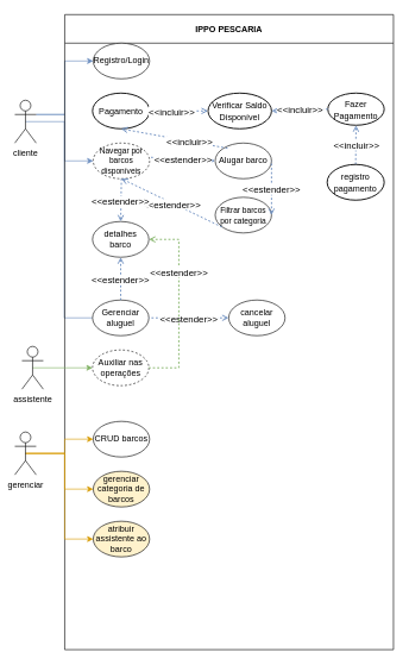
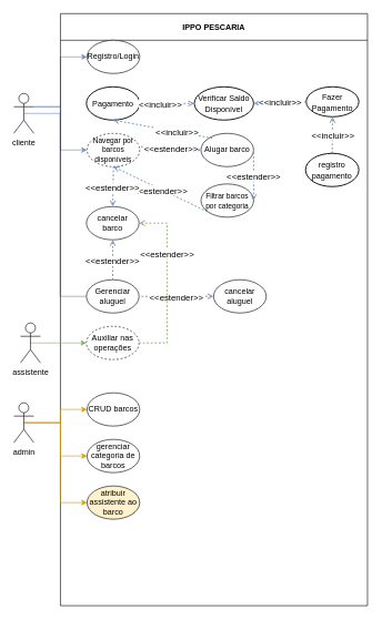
  <mxCell id="0" />
  <mxCell id="1" parent="0" />
  <mxCell id="2" style="edgeStyle=orthogonalEdgeStyle;rounded=0;orthogonalLoop=1;jettySize=auto;html=1;exitX=1;exitY=0.333;exitDx=0;exitDy=0;exitPerimeter=0;entryX=0;entryY=0.5;entryDx=0;entryDy=0;fillColor=#dae8fc;strokeColor=#6c8ebf;" edge="1" parent="1" source="5" target="7"><mxGeometry relative="1" as="geometry" /></mxCell>
  <mxCell id="3" style="edgeStyle=orthogonalEdgeStyle;rounded=0;orthogonalLoop=1;jettySize=auto;html=1;exitX=1;exitY=0.333;exitDx=0;exitDy=0;exitPerimeter=0;entryX=0;entryY=0.5;entryDx=0;entryDy=0;fillColor=#dae8fc;strokeColor=#6c8ebf;" edge="1" parent="1" source="5" target="19"><mxGeometry relative="1" as="geometry" /></mxCell>
  <mxCell id="4" style="edgeStyle=orthogonalEdgeStyle;rounded=0;orthogonalLoop=1;jettySize=auto;html=1;exitX=0.5;exitY=0.5;exitDx=0;exitDy=0;exitPerimeter=0;entryX=0;entryY=0.5;entryDx=0;entryDy=0;fillColor=#dae8fc;strokeColor=#6c8ebf;endArrow=none;" edge="1" parent="1" source="5" target="20"><mxGeometry relative="1" as="geometry" /></mxCell>
  <mxCell id="5" value="&lt;div&gt;cliente&lt;/div&gt;" style="shape=umlActor;verticalLabelPosition=bottom;verticalAlign=top;html=1;outlineConnect=0;" vertex="1" parent="1"><mxGeometry x="20" y="140" width="30" height="60" as="geometry" /></mxCell>
  <mxCell id="6" value="IPPO PESCARIA" style="swimlane;startSize=40;" vertex="1" parent="1"><mxGeometry x="90" y="20" width="461" height="890" as="geometry" /></mxCell>
  <mxCell id="7" value="Registro/Login" style="ellipse;whiteSpace=wrap;html=1;" vertex="1" parent="6"><mxGeometry x="40" y="40" width="79" height="50" as="geometry" /></mxCell>
  <mxCell id="8" value="&lt;font style=&quot;font-size: 12px;&quot;&gt;Pagamento&lt;/font&gt;" style="html=1;overflow=block;blockSpacing=1;whiteSpace=wrap;ellipse;fontSize=13;spacing=3.8;strokeOpacity=100;strokeWidth=1.5;lucidId=-QLfAHGFGLRY;" vertex="1" parent="6"><mxGeometry x="39" y="110" width="80" height="50" as="geometry" /></mxCell>
  <mxCell id="9" value="&lt;font style=&quot;font-size: 12px;&quot;&gt;Fazer Pagamento&lt;/font&gt;" style="html=1;overflow=block;blockSpacing=1;whiteSpace=wrap;ellipse;fontSize=13;spacing=3.8;strokeOpacity=100;fillOpacity=100;fillColor=#ffffff;strokeWidth=1.5;lucidId=-QLfUkqdqKEn;" vertex="1" parent="6"><mxGeometry x="369" y="110" width="79" height="45" as="geometry" /></mxCell>
  <mxCell id="10" value="" style="html=1;jettySize=18;whiteSpace=wrap;fontSize=13;fontFamily=Helvetica;dashed=1;fixDash=1;strokeWidth=1.5;rounded=0;startArrow=none;endArrow=open;exitX=1;exitY=0.5;entryX=0;entryY=0.5;lucidId=-QLfDt1A.oGW;entryDx=0;entryDy=0;exitDx=0;exitDy=0;fillColor=#dae8fc;strokeColor=#6c8ebf;" edge="1" parent="6" source="8" target="12"><mxGeometry width="100" height="100" relative="1" as="geometry"><Array as="points" /></mxGeometry></mxCell>
  <mxCell id="11" value="&amp;lt;&amp;lt;incluir&amp;gt;&amp;gt;" style="text;html=1;resizable=0;labelBackgroundColor=default;align=center;verticalAlign=middle;fontSize=13;" vertex="1" parent="10"><mxGeometry x="-0.269" relative="1" as="geometry" /></mxCell>
  <mxCell id="12" value="&lt;font style=&quot;font-size: 12px;&quot;&gt;Verificar Saldo Disponível &lt;/font&gt;" style="html=1;overflow=block;blockSpacing=1;whiteSpace=wrap;ellipse;fontSize=13;fontFamily=Helvetica;spacing=3.8;fillOpacity=100;strokeWidth=1.5;lucidId=-QLfYs.4DHQ9;" vertex="1" parent="6"><mxGeometry x="201" y="110" width="89" height="50" as="geometry" /></mxCell>
  <mxCell id="13" value="" style="html=1;jettySize=18;whiteSpace=wrap;fontSize=13;fontFamily=Helvetica;dashed=1;fixDash=1;strokeWidth=1.5;rounded=0;startArrow=none;endArrow=open;exitX=0;exitY=0.5;entryX=1;entryY=0.5;lucidId=-QLfZTgpGPkO;exitDx=0;exitDy=0;entryDx=0;entryDy=0;fillColor=#dae8fc;strokeColor=#6c8ebf;" edge="1" parent="6" source="9" target="12"><mxGeometry width="100" height="100" relative="1" as="geometry"><Array as="points" /></mxGeometry></mxCell>
  <mxCell id="14" value="&amp;lt;&amp;lt;incluir&amp;gt;&amp;gt;" style="text;html=1;resizable=0;labelBackgroundColor=default;align=center;verticalAlign=middle;fontSize=13;" vertex="1" parent="13"><mxGeometry relative="1" as="geometry" /></mxCell>
  <mxCell id="15" value="" style="html=1;jettySize=18;whiteSpace=wrap;fontSize=13;fontFamily=Helvetica;dashed=1;fixDash=1;strokeWidth=1.5;rounded=0;startArrow=none;endArrow=open;entryX=0.5;entryY=1;lucidId=-QLfZTgpGPkO;entryDx=0;entryDy=0;exitX=0.5;exitY=0;exitDx=0;exitDy=0;fillColor=#dae8fc;strokeColor=#6c8ebf;" edge="1" parent="6" source="17" target="9"><mxGeometry width="100" height="100" relative="1" as="geometry"><Array as="points" /><mxPoint x="141" y="268" as="sourcePoint" /><mxPoint x="154" y="240" as="targetPoint" /></mxGeometry></mxCell>
  <mxCell id="16" value="&amp;lt;&amp;lt;incluir&amp;gt;&amp;gt;" style="text;html=1;resizable=0;labelBackgroundColor=default;align=center;verticalAlign=middle;fontSize=13;" vertex="1" parent="15"><mxGeometry relative="1" as="geometry" /></mxCell>
  <mxCell id="17" value="&lt;font style=&quot;font-size: 12px;&quot;&gt;registro pagamento&lt;/font&gt;" style="html=1;overflow=block;blockSpacing=1;whiteSpace=wrap;ellipse;fontSize=13;spacing=3.8;strokeOpacity=100;strokeWidth=1.5;lucidId=-QLfAHGFGLRY;" vertex="1" parent="6"><mxGeometry x="368" y="210" width="80" height="50" as="geometry" /></mxCell>
  <mxCell id="18" value="CRUD barcos" style="ellipse;whiteSpace=wrap;html=1;" vertex="1" parent="6"><mxGeometry x="40" y="570" width="79" height="50" as="geometry" /></mxCell>
  <mxCell id="19" value="&lt;font style=&quot;font-size: 11px;&quot;&gt;Navegar por barcos disponíveis&lt;/font&gt;" style="ellipse;whiteSpace=wrap;html=1;dashed=1;" vertex="1" parent="6"><mxGeometry x="40" y="180" width="79" height="50" as="geometry" /></mxCell>
  <mxCell id="20" value="&lt;div&gt;Gerenciar aluguel&lt;/div&gt;" style="ellipse;whiteSpace=wrap;html=1;" vertex="1" parent="6"><mxGeometry x="39" y="400" width="79" height="50" as="geometry" /></mxCell>
  <mxCell id="21" value="&lt;font style=&quot;font-size: 11px;&quot;&gt;Filtrar barcos por categoria&lt;/font&gt;" style="ellipse;whiteSpace=wrap;html=1;" vertex="1" parent="6"><mxGeometry x="211" y="256" width="79" height="50" as="geometry" /></mxCell>
  <mxCell id="22" value="Alugar barco" style="ellipse;whiteSpace=wrap;html=1;" vertex="1" parent="6"><mxGeometry x="211" y="180" width="79" height="50" as="geometry" /></mxCell>
- <mxCell id="23" value="gerenciar categoria de barcos" style="ellipse;whiteSpace=wrap;html=1;fillColor=#fff2cc;" vertex="1" parent="6"><mxGeometry x="40" y="640" width="79" height="50" as="geometry" /></mxCell>
+ <mxCell id="23" value="gerenciar categoria de barcos" style="ellipse;whiteSpace=wrap;html=1;" vertex="1" parent="6"><mxGeometry x="40" y="640" width="79" height="50" as="geometry" /></mxCell>
  <mxCell id="24" value="atribuir assistente ao barco" style="ellipse;whiteSpace=wrap;html=1;fillColor=#fff2cc;" vertex="1" parent="6"><mxGeometry x="40" y="710" width="79" height="50" as="geometry" /></mxCell>
  <mxCell id="25" value="" style="html=1;jettySize=18;whiteSpace=wrap;fontSize=13;fontFamily=Helvetica;dashed=1;fixDash=1;strokeWidth=1.5;rounded=0;startArrow=open;endArrow=none;entryX=1.025;entryY=0.4;lucidId=-QLfVjVocDoM;entryDx=0;entryDy=0;entryPerimeter=0;exitX=0;exitY=0.5;exitDx=0;exitDy=0;fillColor=#dae8fc;strokeColor=#6c8ebf;" edge="1" parent="6" source="22" target="19"><mxGeometry width="100" height="100" relative="1" as="geometry"><Array as="points" /><mxPoint x="160" y="240" as="sourcePoint" /><mxPoint x="252.28" y="462" as="targetPoint" /></mxGeometry></mxCell>
  <mxCell id="26" value="&amp;lt;&amp;lt;estender&amp;gt;&amp;gt;" style="text;html=1;resizable=0;labelBackgroundColor=default;align=center;verticalAlign=middle;fontSize=13;" vertex="1" parent="25"><mxGeometry relative="1" as="geometry"><mxPoint x="-1" y="1" as="offset" /></mxGeometry></mxCell>
  <mxCell id="27" value="" style="html=1;jettySize=18;whiteSpace=wrap;fontSize=13;fontFamily=Helvetica;dashed=1;fixDash=1;strokeWidth=1.5;rounded=0;startArrow=none;endArrow=open;exitX=0.219;exitY=0.146;lucidId=-QLfDt1A.oGW;exitDx=0;exitDy=0;exitPerimeter=0;entryX=0.5;entryY=1;entryDx=0;entryDy=0;fillColor=#dae8fc;strokeColor=#6c8ebf;" edge="1" parent="6" source="22" target="8"><mxGeometry width="100" height="100" relative="1" as="geometry"><Array as="points" /><mxPoint x="129" y="145" as="sourcePoint" /><mxPoint x="50" y="190" as="targetPoint" /></mxGeometry></mxCell>
  <mxCell id="28" value="&amp;lt;&amp;lt;incluir&amp;gt;&amp;gt;" style="text;html=1;resizable=0;labelBackgroundColor=default;align=center;verticalAlign=middle;fontSize=13;" vertex="1" parent="27"><mxGeometry x="-0.269" relative="1" as="geometry" /></mxCell>
  <mxCell id="29" value="" style="html=1;jettySize=18;whiteSpace=wrap;fontSize=13;fontFamily=Helvetica;dashed=1;fixDash=1;strokeWidth=1.5;rounded=0;startArrow=open;endArrow=none;exitX=0.5;exitY=1;entryX=0;entryY=1;lucidId=-QLfVjVocDoM;entryDx=0;entryDy=0;exitDx=0;exitDy=0;fillColor=#dae8fc;strokeColor=#6c8ebf;" edge="1" parent="6" source="19" target="21"><mxGeometry width="100" height="100" relative="1" as="geometry"><Array as="points" /><mxPoint x="91" y="250" as="sourcePoint" /><mxPoint x="221" y="225" as="targetPoint" /></mxGeometry></mxCell>
  <mxCell id="30" value="&amp;lt;&amp;lt;estender&amp;gt;&amp;gt;" style="text;html=1;resizable=0;labelBackgroundColor=default;align=center;verticalAlign=middle;fontSize=13;" vertex="1" parent="29"><mxGeometry relative="1" as="geometry"><mxPoint x="-1" y="1" as="offset" /></mxGeometry></mxCell>
  <mxCell id="31" value="" style="html=1;jettySize=18;whiteSpace=wrap;fontSize=13;fontFamily=Helvetica;dashed=1;fixDash=1;strokeWidth=1.5;rounded=0;startArrow=open;endArrow=none;exitX=1;exitY=0.5;lucidId=-QLfVjVocDoM;exitDx=0;exitDy=0;entryX=1;entryY=0.5;entryDx=0;entryDy=0;fillColor=#dae8fc;strokeColor=#6c8ebf;" edge="1" parent="6" source="21" target="22"><mxGeometry width="100" height="100" relative="1" as="geometry"><Array as="points" /><mxPoint x="101" y="260" as="sourcePoint" /><mxPoint x="240" y="235" as="targetPoint" /></mxGeometry></mxCell>
  <mxCell id="32" value="&amp;lt;&amp;lt;estender&amp;gt;&amp;gt;" style="text;html=1;resizable=0;labelBackgroundColor=default;align=center;verticalAlign=middle;fontSize=13;" vertex="1" parent="31"><mxGeometry relative="1" as="geometry"><mxPoint x="-1" y="1" as="offset" /></mxGeometry></mxCell>
  <mxCell id="33" value="&lt;div&gt;cancelar aluguel&lt;/div&gt;" style="ellipse;whiteSpace=wrap;html=1;" vertex="1" parent="6"><mxGeometry x="230" y="400" width="79" height="50" as="geometry" /></mxCell>
  <mxCell id="34" value="" style="html=1;jettySize=18;whiteSpace=wrap;fontSize=13;fontFamily=Helvetica;dashed=1;fixDash=1;strokeWidth=1.5;rounded=0;startArrow=open;endArrow=none;exitX=0;exitY=0.5;lucidId=-QLfVjVocDoM;exitDx=0;exitDy=0;entryX=1;entryY=0.5;entryDx=0;entryDy=0;fillColor=#dae8fc;strokeColor=#6c8ebf;" edge="1" parent="6" source="33" target="20"><mxGeometry width="100" height="100" relative="1" as="geometry"><Array as="points" /><mxPoint x="129" y="382" as="sourcePoint" /><mxPoint x="270" y="410" as="targetPoint" /></mxGeometry></mxCell>
  <mxCell id="35" value="&amp;lt;&amp;lt;estender&amp;gt;&amp;gt;" style="text;html=1;resizable=0;labelBackgroundColor=default;align=center;verticalAlign=middle;fontSize=13;" vertex="1" parent="34"><mxGeometry relative="1" as="geometry"><mxPoint x="-1" y="1" as="offset" /></mxGeometry></mxCell>
- <mxCell id="36" value="detalhes barco" style="ellipse;whiteSpace=wrap;html=1;" vertex="1" parent="6"><mxGeometry x="39" y="290" width="79" height="50" as="geometry" /></mxCell>
+ <mxCell id="36" value="cancelar barco" style="ellipse;whiteSpace=wrap;html=1;" vertex="1" parent="6"><mxGeometry x="39" y="290" width="79" height="50" as="geometry" /></mxCell>
  <mxCell id="37" value="" style="html=1;jettySize=18;whiteSpace=wrap;fontSize=13;fontFamily=Helvetica;dashed=1;fixDash=1;strokeWidth=1.5;rounded=0;startArrow=open;endArrow=none;lucidId=-QLfVjVocDoM;entryX=0.5;entryY=0;entryDx=0;entryDy=0;exitX=0.5;exitY=1;exitDx=0;exitDy=0;fillColor=#dae8fc;strokeColor=#6c8ebf;" edge="1" parent="6" source="36" target="20"><mxGeometry width="100" height="100" relative="1" as="geometry"><Array as="points" /><mxPoint x="280" y="430" as="sourcePoint" /><mxPoint x="290" y="375" as="targetPoint" /></mxGeometry></mxCell>
  <mxCell id="38" value="&amp;lt;&amp;lt;estender&amp;gt;&amp;gt;" style="text;html=1;resizable=0;labelBackgroundColor=default;align=center;verticalAlign=middle;fontSize=13;" vertex="1" parent="37"><mxGeometry relative="1" as="geometry"><mxPoint x="-1" y="1" as="offset" /></mxGeometry></mxCell>
  <mxCell id="39" value="Auxiliar nas operações" style="ellipse;whiteSpace=wrap;html=1;dashed=1;" vertex="1" parent="6"><mxGeometry x="39" y="470" width="79" height="50" as="geometry" /></mxCell>
  <mxCell id="40" value="" style="html=1;jettySize=18;whiteSpace=wrap;fontSize=13;fontFamily=Helvetica;dashed=1;fixDash=1;strokeWidth=1.5;rounded=0;startArrow=open;endArrow=none;lucidId=-QLfVjVocDoM;entryX=0.5;entryY=1;entryDx=0;entryDy=0;exitX=0.5;exitY=0;exitDx=0;exitDy=0;fillColor=#dae8fc;strokeColor=#6c8ebf;" edge="1" parent="6" source="36" target="19"><mxGeometry width="100" height="100" relative="1" as="geometry"><Array as="points" /><mxPoint x="89" y="350" as="sourcePoint" /><mxPoint x="89" y="400" as="targetPoint" /></mxGeometry></mxCell>
  <mxCell id="41" value="&amp;lt;&amp;lt;estender&amp;gt;&amp;gt;" style="text;html=1;resizable=0;labelBackgroundColor=default;align=center;verticalAlign=middle;fontSize=13;" vertex="1" parent="40"><mxGeometry relative="1" as="geometry"><mxPoint x="-1" y="1" as="offset" /></mxGeometry></mxCell>
  <mxCell id="42" value="" style="html=1;jettySize=18;whiteSpace=wrap;fontSize=13;fontFamily=Helvetica;dashed=1;fixDash=1;strokeWidth=1.5;rounded=0;startArrow=open;endArrow=none;lucidId=-QLfVjVocDoM;entryX=1;entryY=0.5;entryDx=0;entryDy=0;exitX=1;exitY=0.5;exitDx=0;exitDy=0;fillColor=#d5e8d4;strokeColor=#82b366;" edge="1" parent="6" source="36" target="39"><mxGeometry width="100" height="100" relative="1" as="geometry"><Array as="points"><mxPoint x="160" y="315" /><mxPoint x="160" y="495" /></Array><mxPoint x="200.29" y="480" as="sourcePoint" /><mxPoint x="200.29" y="540" as="targetPoint" /></mxGeometry></mxCell>
  <mxCell id="43" value="&amp;lt;&amp;lt;estender&amp;gt;&amp;gt;" style="text;html=1;resizable=0;labelBackgroundColor=default;align=center;verticalAlign=middle;fontSize=13;" vertex="1" parent="42"><mxGeometry relative="1" as="geometry"><mxPoint x="-1" y="-45" as="offset" /></mxGeometry></mxCell>
  <mxCell id="44" style="edgeStyle=orthogonalEdgeStyle;rounded=0;orthogonalLoop=1;jettySize=auto;html=1;exitX=0.5;exitY=0.5;exitDx=0;exitDy=0;exitPerimeter=0;entryX=0;entryY=0.5;entryDx=0;entryDy=0;fillColor=#ffe6cc;strokeColor=#d79b00;" edge="1" parent="1" source="47" target="18"><mxGeometry relative="1" as="geometry" /></mxCell>
  <mxCell id="45" style="edgeStyle=orthogonalEdgeStyle;rounded=0;orthogonalLoop=1;jettySize=auto;html=1;exitX=0.5;exitY=0.5;exitDx=0;exitDy=0;exitPerimeter=0;entryX=0;entryY=0.5;entryDx=0;entryDy=0;fillColor=#ffe6cc;strokeColor=#d79b00;" edge="1" parent="1" source="47" target="23"><mxGeometry relative="1" as="geometry" /></mxCell>
  <mxCell id="46" style="edgeStyle=orthogonalEdgeStyle;rounded=0;orthogonalLoop=1;jettySize=auto;html=1;exitX=0.5;exitY=0.5;exitDx=0;exitDy=0;exitPerimeter=0;entryX=0;entryY=0.5;entryDx=0;entryDy=0;fillColor=#ffe6cc;strokeColor=#d79b00;" edge="1" parent="1" source="47" target="24"><mxGeometry relative="1" as="geometry" /></mxCell>
- <mxCell id="47" value="&lt;div&gt;gerenciar&lt;/div&gt;&lt;div&gt;&lt;br&gt;&lt;/div&gt;" style="shape=umlActor;verticalLabelPosition=bottom;verticalAlign=top;html=1;outlineConnect=0;" vertex="1" parent="1"><mxGeometry x="20" y="605" width="30" height="60" as="geometry" /></mxCell>
+ <mxCell id="47" value="&lt;div&gt;admin&lt;/div&gt;&lt;div&gt;&lt;br&gt;&lt;/div&gt;" style="shape=umlActor;verticalLabelPosition=bottom;verticalAlign=top;html=1;outlineConnect=0;" vertex="1" parent="1"><mxGeometry x="20" y="605" width="30" height="60" as="geometry" /></mxCell>
  <mxCell id="48" style="edgeStyle=orthogonalEdgeStyle;rounded=0;orthogonalLoop=1;jettySize=auto;html=1;exitX=0.5;exitY=0.5;exitDx=0;exitDy=0;exitPerimeter=0;entryX=0;entryY=0.5;entryDx=0;entryDy=0;fillColor=#d5e8d4;strokeColor=#82b366;" edge="1" parent="1" source="49" target="39"><mxGeometry relative="1" as="geometry" /></mxCell>
  <mxCell id="49" value="&lt;div&gt;assistente&lt;/div&gt;" style="shape=umlActor;verticalLabelPosition=bottom;verticalAlign=top;html=1;outlineConnect=0;" vertex="1" parent="1"><mxGeometry x="30" y="485" width="30" height="60" as="geometry" /></mxCell>
